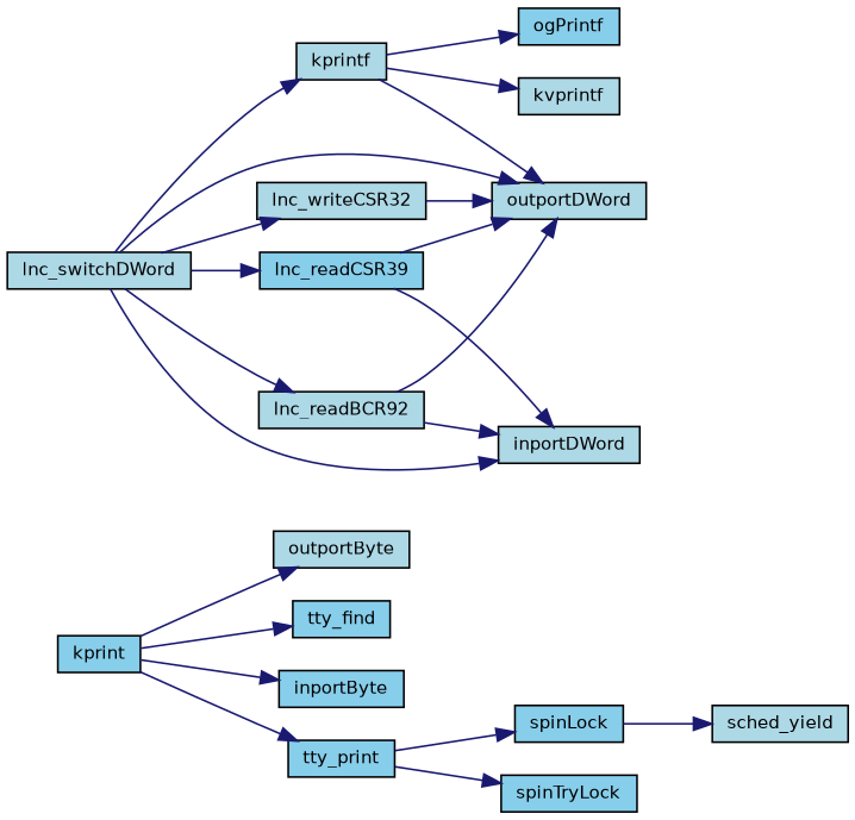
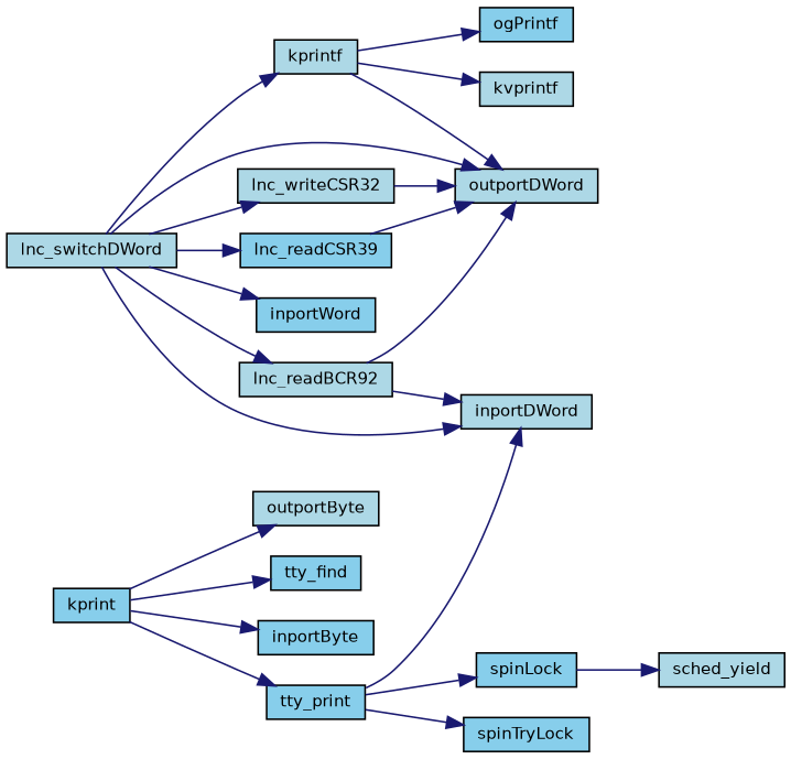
  digraph {
    rankdir=LR
    node [color=black fillcolor=lightblue fontname=Helvetica fontsize=10 shape=record style=filled]
    edge [color=midnightblue fontname=Helvetica fontsize=10 labelfontname=Helvetica labelfontsize=10 style=solid]
    n1 [fontcolor=black height=0.2 label=lnc_switchDWord width=0.4]
    n2 [height=0.2 label=inportDWord width=0.4]
+   n3 [fillcolor=skyblue height=0.2 label=inportWord width=0.4]
    n4 [height=0.2 label=kprintf width=0.4]
    n5 [height=0.2 label=lnc_readBCR92 width=0.4]
    n6 [height=0.2 label=outportDWord width=0.4]
    n7 [fillcolor=skyblue height=0.2 label=lnc_readCSR39 width=0.4]
    n8 [height=0.2 label=lnc_writeCSR32 width=0.4]
    n9 [height=0.2 label=kvprintf width=0.4]
    n10 [fillcolor=skyblue height=0.2 label=ogPrintf width=0.4]
    n11 [fillcolor=skyblue height=0.2 label=kprint width=0.4]
    n12 [fillcolor=skyblue height=0.2 label=inportByte width=0.4]
    n13 [height=0.2 label=outportByte width=0.4]
    n14 [fillcolor=skyblue height=0.2 label=tty_find width=0.4]
    n15 [fillcolor=skyblue height=0.2 label=tty_print width=0.4]
    n16 [fillcolor=skyblue height=0.2 label=spinLock width=0.4]
    n17 [fillcolor=skyblue height=0.2 label=spinTryLock width=0.4]
    n18 [height=0.2 label=sched_yield width=0.4]
    n1 -> n2
+   n1 -> n3
    n1 -> n4
    n1 -> n5
    n1 -> n6
    n1 -> n7
    n1 -> n8
    n4 -> n6
    n4 -> n9
    n4 -> n10
    n5 -> n2
    n5 -> n6
-   n7 -> n2
+   n15 -> n2
    n7 -> n6
    n8 -> n6
    n11 -> n12
    n11 -> n13
    n11 -> n14
    n11 -> n15
    n15 -> n16
    n15 -> n17
    n16 -> n18
  }
